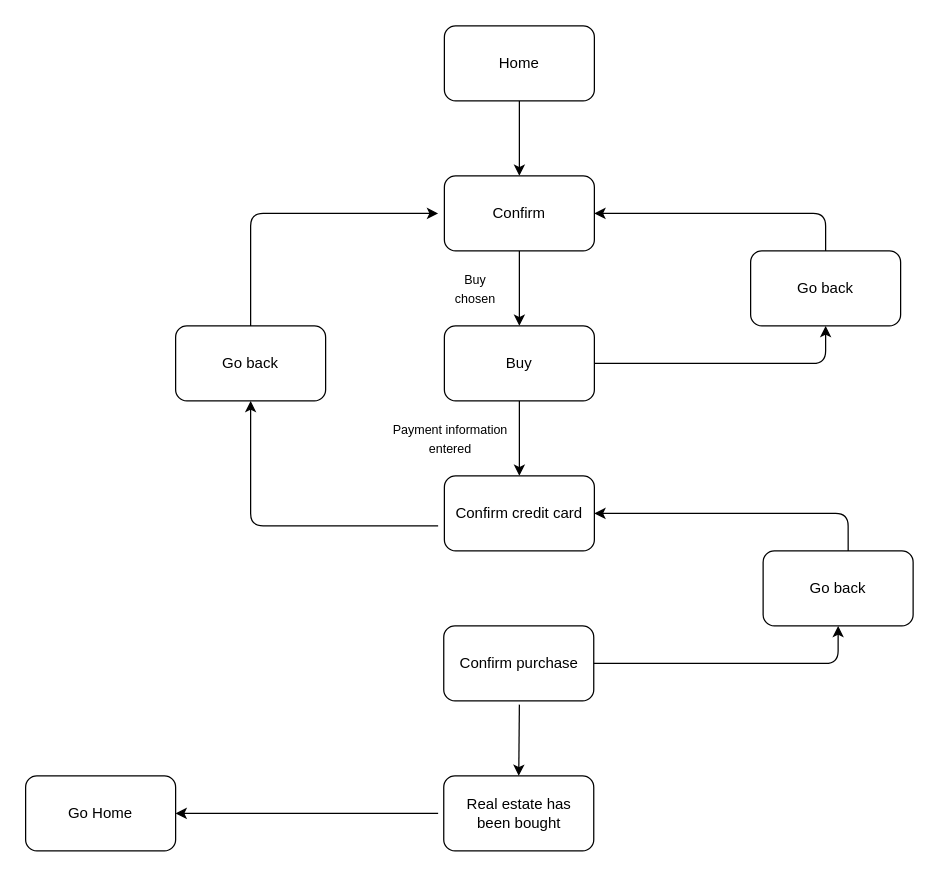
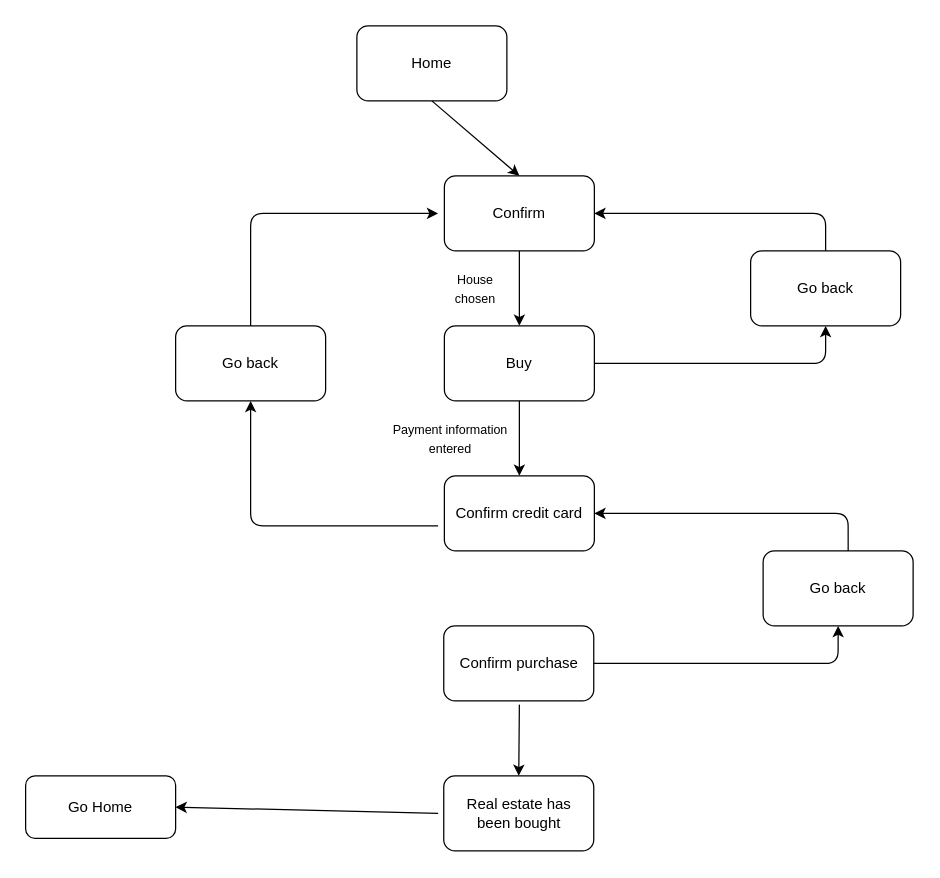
  <mxCell id="0" />
  <mxCell id="1" parent="0" />
- <mxCell id="2" value="Home" style="rounded=1;whiteSpace=wrap;html=1;" vertex="1" parent="1"><mxGeometry x="355" y="20" width="120" height="60" as="geometry" /></mxCell>
+ <mxCell id="2" value="Home" style="rounded=1;whiteSpace=wrap;html=1;" vertex="1" parent="1"><mxGeometry x="285" y="20" width="120" height="60" as="geometry" /></mxCell>
  <mxCell id="3" value="" style="endArrow=classic;html=1;exitX=0.5;exitY=1;exitDx=0;exitDy=0;" edge="1" parent="1" source="2"><mxGeometry width="50" height="50" relative="1" as="geometry"><mxPoint x="410" y="90" as="sourcePoint" /><mxPoint x="415" y="140" as="targetPoint" /></mxGeometry></mxCell>
  <mxCell id="4" value="Confirm" style="rounded=1;whiteSpace=wrap;html=1;" vertex="1" parent="1"><mxGeometry x="355" y="140" width="120" height="60" as="geometry" /></mxCell>
  <mxCell id="5" value="Buy" style="rounded=1;whiteSpace=wrap;html=1;" vertex="1" parent="1"><mxGeometry x="355" y="260" width="120" height="60" as="geometry" /></mxCell>
- <mxCell id="6" value="&lt;font style=&quot;font-size: 10px&quot;&gt;Buy chosen&lt;/font&gt;" style="text;html=1;strokeColor=none;fillColor=none;align=center;verticalAlign=middle;whiteSpace=wrap;rounded=0;" vertex="1" parent="1"><mxGeometry x="360" y="220" width="40" height="20" as="geometry" /></mxCell>
+ <mxCell id="6" value="&lt;font style=&quot;font-size: 10px&quot;&gt;House chosen&lt;/font&gt;" style="text;html=1;strokeColor=none;fillColor=none;align=center;verticalAlign=middle;whiteSpace=wrap;rounded=0;" vertex="1" parent="1"><mxGeometry x="360" y="220" width="40" height="20" as="geometry" /></mxCell>
  <mxCell id="7" value="" style="endArrow=classic;html=1;exitX=0.5;exitY=1;exitDx=0;exitDy=0;" edge="1" parent="1" source="5"><mxGeometry width="50" height="50" relative="1" as="geometry"><mxPoint x="360" y="450" as="sourcePoint" /><mxPoint x="415" y="380" as="targetPoint" /></mxGeometry></mxCell>
  <mxCell id="8" value="" style="endArrow=classic;html=1;exitX=0.5;exitY=1;exitDx=0;exitDy=0;" edge="1" parent="1" source="4"><mxGeometry width="50" height="50" relative="1" as="geometry"><mxPoint x="360" y="460" as="sourcePoint" /><mxPoint x="415" y="260" as="targetPoint" /></mxGeometry></mxCell>
  <mxCell id="9" value="Confirm credit card" style="rounded=1;whiteSpace=wrap;html=1;" vertex="1" parent="1"><mxGeometry x="355" y="380" width="120" height="60" as="geometry" /></mxCell>
  <mxCell id="10" value="Go back" style="rounded=1;whiteSpace=wrap;html=1;" vertex="1" parent="1"><mxGeometry x="600" y="200" width="120" height="60" as="geometry" /></mxCell>
  <mxCell id="11" value="" style="endArrow=classic;html=1;entryX=0.5;entryY=1;entryDx=0;entryDy=0;exitX=1;exitY=0.5;exitDx=0;exitDy=0;" edge="1" parent="1" source="5" target="10"><mxGeometry width="50" height="50" relative="1" as="geometry"><mxPoint x="660" y="300" as="sourcePoint" /><mxPoint x="410" y="460" as="targetPoint" /><Array as="points"><mxPoint x="660" y="290" /></Array></mxGeometry></mxCell>
  <mxCell id="12" value="" style="endArrow=classic;html=1;exitX=0.5;exitY=0;exitDx=0;exitDy=0;entryX=1;entryY=0.5;entryDx=0;entryDy=0;" edge="1" parent="1" source="10" target="4"><mxGeometry width="50" height="50" relative="1" as="geometry"><mxPoint x="360" y="510" as="sourcePoint" /><mxPoint x="410" y="460" as="targetPoint" /><Array as="points"><mxPoint x="660" y="170" /></Array></mxGeometry></mxCell>
  <mxCell id="13" value="Go back" style="rounded=1;whiteSpace=wrap;html=1;" vertex="1" parent="1"><mxGeometry x="140" y="260" width="120" height="60" as="geometry" /></mxCell>
  <mxCell id="14" value="" style="endArrow=classic;html=1;entryX=0.5;entryY=1;entryDx=0;entryDy=0;" edge="1" parent="1" target="13"><mxGeometry width="50" height="50" relative="1" as="geometry"><mxPoint x="350" y="420" as="sourcePoint" /><mxPoint x="210" y="390" as="targetPoint" /><Array as="points"><mxPoint x="200" y="420" /></Array></mxGeometry></mxCell>
  <mxCell id="15" value="&lt;font style=&quot;font-size: 10px&quot;&gt;Payment information entered&lt;/font&gt;" style="text;html=1;strokeColor=none;fillColor=none;align=center;verticalAlign=middle;whiteSpace=wrap;rounded=0;" vertex="1" parent="1"><mxGeometry x="310" y="340" width="100" height="20" as="geometry" /></mxCell>
  <mxCell id="16" value="Confirm purchase" style="rounded=1;whiteSpace=wrap;html=1;" vertex="1" parent="1"><mxGeometry x="354.5" y="500" width="120" height="60" as="geometry" /></mxCell>
  <mxCell id="17" value="" style="endArrow=classic;html=1;exitX=0.5;exitY=0;exitDx=0;exitDy=0;" edge="1" parent="1" source="13"><mxGeometry width="50" height="50" relative="1" as="geometry"><mxPoint x="150" y="630" as="sourcePoint" /><mxPoint x="350" y="170" as="targetPoint" /><Array as="points"><mxPoint x="200" y="170" /></Array></mxGeometry></mxCell>
  <mxCell id="18" value="" style="endArrow=classic;html=1;exitX=1;exitY=0.5;exitDx=0;exitDy=0;" edge="1" parent="1" source="16" target="23"><mxGeometry width="50" height="50" relative="1" as="geometry"><mxPoint x="140" y="630" as="sourcePoint" /><mxPoint x="670" y="460" as="targetPoint" /><Array as="points"><mxPoint x="670" y="530" /></Array></mxGeometry></mxCell>
  <mxCell id="19" value="Real estate has &lt;br&gt;been bought" style="rounded=1;whiteSpace=wrap;html=1;" vertex="1" parent="1"><mxGeometry x="354.5" y="620" width="120" height="60" as="geometry" /></mxCell>
  <mxCell id="20" value="" style="endArrow=classic;html=1;entryX=0.5;entryY=0;entryDx=0;entryDy=0;" edge="1" parent="1" target="19"><mxGeometry width="50" height="50" relative="1" as="geometry"><mxPoint x="415" y="563" as="sourcePoint" /><mxPoint x="190" y="690" as="targetPoint" /></mxGeometry></mxCell>
- <mxCell id="21" value="Go Home" style="rounded=1;whiteSpace=wrap;html=1;" vertex="1" parent="1"><mxGeometry x="20" y="620" width="120" height="60" as="geometry" /></mxCell>
+ <mxCell id="21" value="Go Home" style="rounded=1;whiteSpace=wrap;html=1;" vertex="1" parent="1"><mxGeometry x="20" y="620" width="120" height="50" as="geometry" /></mxCell>
  <mxCell id="22" value="" style="endArrow=classic;html=1;entryX=1;entryY=0.5;entryDx=0;entryDy=0;" edge="1" parent="1" target="21"><mxGeometry width="50" height="50" relative="1" as="geometry"><mxPoint x="350" y="650" as="sourcePoint" /><mxPoint x="70" y="700" as="targetPoint" /></mxGeometry></mxCell>
  <mxCell id="23" value="Go back" style="rounded=1;whiteSpace=wrap;html=1;" vertex="1" parent="1"><mxGeometry x="610" y="440" width="120" height="60" as="geometry" /></mxCell>
  <mxCell id="24" value="" style="endArrow=classic;html=1;exitX=0.567;exitY=0.003;exitDx=0;exitDy=0;exitPerimeter=0;entryX=1;entryY=0.5;entryDx=0;entryDy=0;" edge="1" parent="1" source="23" target="9"><mxGeometry width="50" height="50" relative="1" as="geometry"><mxPoint x="20" y="750" as="sourcePoint" /><mxPoint x="480" y="410" as="targetPoint" /><Array as="points"><mxPoint x="678" y="410" /></Array></mxGeometry></mxCell>
